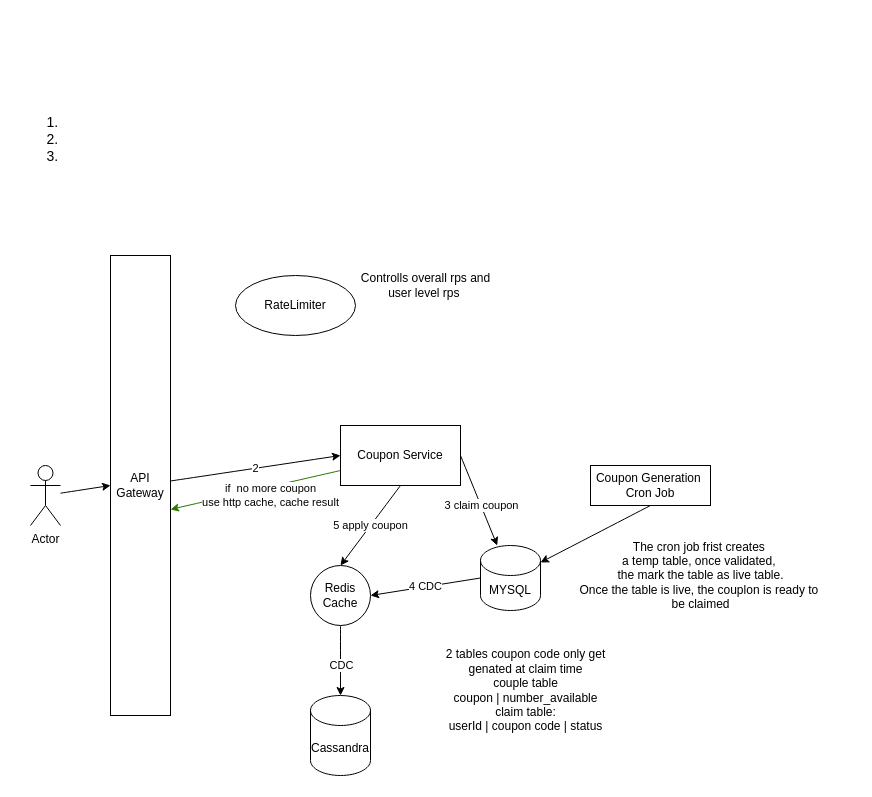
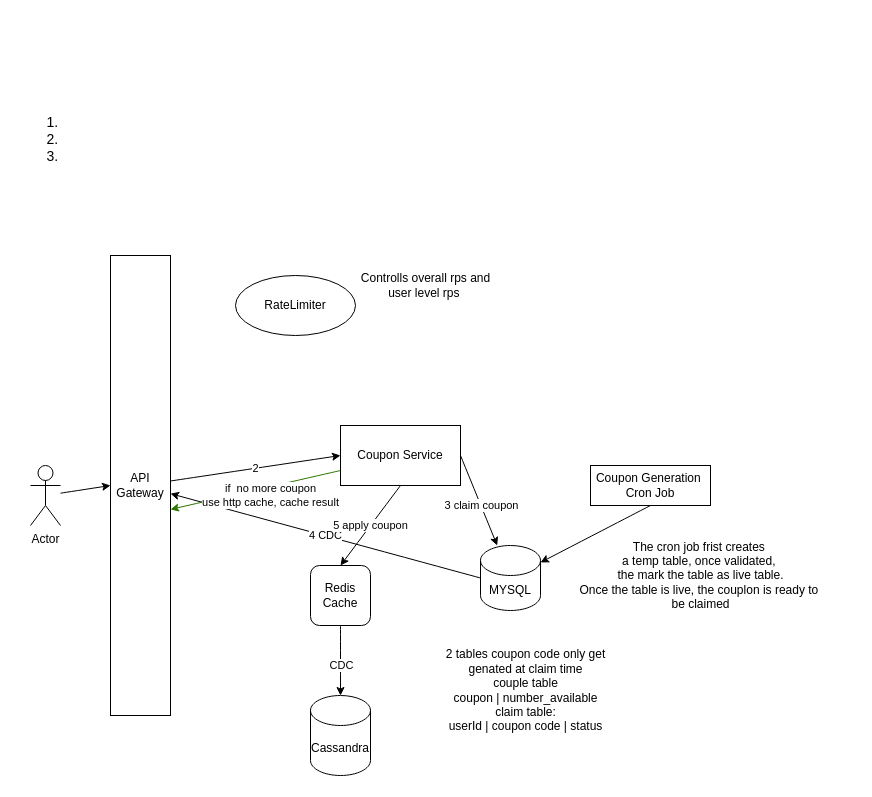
  <mxCell id="0" />
  <mxCell id="1" parent="0" />
  <mxCell id="2" value="&lt;p style=&quot;box-sizing: border-box ; font-size: 14px ; margin-top: 0px ; margin-bottom: 1em&quot;&gt;&lt;font color=&quot;#ffffff&quot;&gt;design a Coupon Management System for XYZ e-commerce website where 10k new coupons are released into the system by&amp;nbsp;&lt;/font&gt;&lt;/p&gt;&lt;p style=&quot;box-sizing: border-box ; font-size: 14px ; margin-top: 0px ; margin-bottom: 1em&quot;&gt;&lt;font color=&quot;#ffffff&quot;&gt;employees of company every day and 1M users are trying to get hold of coupon, so that they can buy something on the website.&amp;nbsp;&lt;/font&gt;&lt;/p&gt;&lt;p style=&quot;box-sizing: border-box ; font-size: 14px ; margin-top: 0px ; margin-bottom: 1em&quot;&gt;&lt;font color=&quot;#ffffff&quot;&gt;These are the constraints:&lt;/font&gt;&lt;/p&gt;&lt;p style=&quot;box-sizing: border-box ; font-size: 14px ; margin-top: 0px ; margin-bottom: 1em&quot;&gt;&lt;/p&gt;&lt;ol style=&quot;box-sizing: border-box ; margin-top: 0px ; margin-bottom: 1em ; font-size: 14px&quot;&gt;&lt;li style=&quot;box-sizing: border-box&quot;&gt;&lt;font color=&quot;#ffffff&quot;&gt;One user can get only one coupon per day&lt;/font&gt;&lt;/li&gt;&lt;li style=&quot;box-sizing: border-box&quot;&gt;&lt;font color=&quot;#ffffff&quot;&gt;One coupon can only be allocated to a single user at any given time&lt;/font&gt;&lt;/li&gt;&lt;li style=&quot;box-sizing: border-box&quot;&gt;&lt;font color=&quot;#ffffff&quot;&gt;Once a user gets a coupon he/she has to buy something on the website within 5 mins.&lt;/font&gt;&lt;/li&gt;&lt;/ol&gt;&lt;div&gt;&lt;font color=&quot;#ffffff&quot;&gt;&lt;span style=&quot;font-size: 14px&quot;&gt;https://leetcode.com/discuss/interview-question/system-design/786972/Coupon-Management-System%3A-System-Design-Interview&lt;/span&gt;&lt;br&gt;&lt;/font&gt;&lt;/div&gt;&lt;p style=&quot;box-sizing: border-box ; font-size: 14px ; margin-top: 0px ; margin-bottom: 1em ; color: rgb(66 , 66 , 66) ; font-family: , , &amp;#34;segoe ui&amp;#34; , &amp;#34;pingfang sc&amp;#34; , &amp;#34;hiragino sans gb&amp;#34; , &amp;#34;microsoft yahei&amp;#34; , &amp;#34;helvetica neue&amp;#34; , &amp;#34;helvetica&amp;#34; , &amp;#34;arial&amp;#34; , sans-serif , &amp;#34;apple color emoji&amp;#34; , &amp;#34;segoe ui emoji&amp;#34; , &amp;#34;segoe ui symbol&amp;#34; ; background-color: rgb(255 , 255 , 255)&quot;&gt;&lt;/p&gt;" style="text;html=1;align=left;verticalAlign=middle;resizable=0;points=[];autosize=1;strokeColor=none;fillColor=none;" parent="1" vertex="1"><mxGeometry x="20" y="20" width="830" height="190" as="geometry" /></mxCell>
  <mxCell id="3" style="edgeStyle=none;curved=1;html=1;entryX=0;entryY=0.5;entryDx=0;entryDy=0;" edge="1" parent="1" source="4" target="6"><mxGeometry relative="1" as="geometry" /></mxCell>
  <mxCell id="4" value="Actor" style="shape=umlActor;verticalLabelPosition=bottom;verticalAlign=top;html=1;outlineConnect=0;" vertex="1" parent="1"><mxGeometry x="30" y="465" width="30" height="60" as="geometry" /></mxCell>
  <mxCell id="5" value="2" style="edgeStyle=none;curved=1;html=1;entryX=0;entryY=0.5;entryDx=0;entryDy=0;" edge="1" parent="1" source="6" target="15"><mxGeometry relative="1" as="geometry" /></mxCell>
  <mxCell id="6" value="API Gateway" style="rounded=0;whiteSpace=wrap;html=1;" vertex="1" parent="1"><mxGeometry x="110" y="255" width="60" height="460" as="geometry" /></mxCell>
  <mxCell id="7" style="edgeStyle=none;curved=1;html=1;exitX=0.5;exitY=1;exitDx=0;exitDy=0;" edge="1" parent="1" source="8" target="10"><mxGeometry relative="1" as="geometry" /></mxCell>
  <mxCell id="8" value="Coupon Generation&amp;nbsp;&lt;br&gt;Cron Job" style="rounded=0;whiteSpace=wrap;html=1;" vertex="1" parent="1"><mxGeometry x="590" y="465" width="120" height="40" as="geometry" /></mxCell>
- <mxCell id="9" value="4 CDC" style="edgeStyle=none;curved=1;html=1;exitX=0;exitY=0.5;exitDx=0;exitDy=0;exitPerimeter=0;entryX=1;entryY=0.5;entryDx=0;entryDy=0;" edge="1" parent="1" source="10" target="18"><mxGeometry relative="1" as="geometry" /></mxCell>
+ <mxCell id="9" value="4 CDC" style="edgeStyle=none;curved=1;html=1;exitX=0;exitY=0.5;exitDx=0;exitDy=0;exitPerimeter=0;" edge="1" parent="1" source="10" target="6"><mxGeometry relative="1" as="geometry" /></mxCell>
  <mxCell id="10" value="MYSQL" style="shape=cylinder3;whiteSpace=wrap;html=1;boundedLbl=1;backgroundOutline=1;size=15;" vertex="1" parent="1"><mxGeometry x="480" y="545" width="60" height="65" as="geometry" /></mxCell>
  <mxCell id="11" style="edgeStyle=none;curved=1;html=1;exitX=1;exitY=0.5;exitDx=0;exitDy=0;" edge="1" parent="1" source="15" target="10"><mxGeometry relative="1" as="geometry" /></mxCell>
  <mxCell id="12" value="3 claim coupon" style="edgeLabel;html=1;align=center;verticalAlign=middle;resizable=0;points=[];" vertex="1" connectable="0" parent="11"><mxGeometry x="-0.318" relative="1" as="geometry"><mxPoint x="8" y="19" as="offset" /></mxGeometry></mxCell>
  <mxCell id="13" value="5 apply coupon" style="edgeStyle=none;curved=1;html=1;exitX=0.5;exitY=1;exitDx=0;exitDy=0;entryX=0.5;entryY=0;entryDx=0;entryDy=0;" edge="1" parent="1" source="15" target="18"><mxGeometry relative="1" as="geometry" /></mxCell>
  <mxCell id="14" value="if&amp;nbsp; no more coupon&lt;br&gt;use http cache, cache result" style="edgeStyle=none;curved=1;html=1;exitX=0;exitY=0.75;exitDx=0;exitDy=0;entryX=1;entryY=0.552;entryDx=0;entryDy=0;entryPerimeter=0;fillColor=#60a917;strokeColor=#2D7600;" edge="1" parent="1" source="15" target="6"><mxGeometry x="-0.153" y="9" relative="1" as="geometry"><mxPoint as="offset" /></mxGeometry></mxCell>
  <mxCell id="15" value="Coupon Service" style="rounded=0;whiteSpace=wrap;html=1;" vertex="1" parent="1"><mxGeometry x="340" y="425" width="120" height="60" as="geometry" /></mxCell>
  <mxCell id="16" style="edgeStyle=none;curved=1;html=1;exitX=0.5;exitY=1;exitDx=0;exitDy=0;" edge="1" parent="1" source="18" target="19"><mxGeometry relative="1" as="geometry" /></mxCell>
  <mxCell id="17" value="CDC" style="edgeLabel;html=1;align=center;verticalAlign=middle;resizable=0;points=[];" vertex="1" connectable="0" parent="16"><mxGeometry x="0.1" relative="1" as="geometry"><mxPoint as="offset" /></mxGeometry></mxCell>
- <mxCell id="18" value="Redis Cache" style="ellipse;whiteSpace=wrap;html=1;" vertex="1" parent="1"><mxGeometry x="310" y="565" width="60" height="60" as="geometry" /></mxCell>
+ <mxCell id="18" value="Redis Cache" style="rounded=1;whiteSpace=wrap;html=1;" vertex="1" parent="1"><mxGeometry x="310" y="565" width="60" height="60" as="geometry" /></mxCell>
  <mxCell id="19" value="Cassandra" style="shape=cylinder3;whiteSpace=wrap;html=1;boundedLbl=1;backgroundOutline=1;size=15;" vertex="1" parent="1"><mxGeometry x="310" y="695" width="60" height="80" as="geometry" /></mxCell>
  <mxCell id="20" value="RateLimiter" style="ellipse;whiteSpace=wrap;html=1;" vertex="1" parent="1"><mxGeometry x="235" y="275" width="120" height="60" as="geometry" /></mxCell>
  <mxCell id="21" value="2 tables coupon code only get &lt;br&gt;genated at claim time&lt;br&gt;couple table&lt;br&gt;coupon | number_available&lt;br&gt;claim table:&lt;br&gt;userId | coupon code | status" style="text;html=1;align=center;verticalAlign=middle;resizable=0;points=[];autosize=1;strokeColor=none;fillColor=none;" vertex="1" parent="1"><mxGeometry x="440" y="645" width="170" height="90" as="geometry" /></mxCell>
  <mxCell id="22" value="The cron job frist creates&amp;nbsp;&lt;br&gt;a temp table, once validated,&amp;nbsp;&lt;br&gt;the mark the table as live table.&lt;br&gt;Once the table is live, the couplon is ready to&amp;nbsp;&lt;br&gt;be claimed" style="text;html=1;align=center;verticalAlign=middle;resizable=0;points=[];autosize=1;strokeColor=none;fillColor=none;" vertex="1" parent="1"><mxGeometry x="570" y="535" width="260" height="80" as="geometry" /></mxCell>
  <mxCell id="23" value="Controlls overall rps and&lt;br&gt;user level rps&amp;nbsp;" style="text;html=1;align=center;verticalAlign=middle;resizable=0;points=[];autosize=1;strokeColor=none;fillColor=none;" vertex="1" parent="1"><mxGeometry x="355" y="270" width="140" height="30" as="geometry" /></mxCell>
